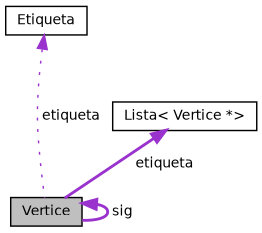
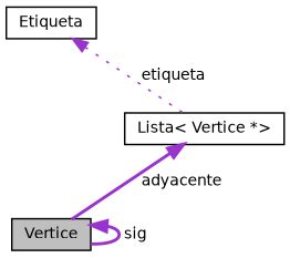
  digraph {
    node [color=black fillcolor=white fontname=Helvetica fontsize=10 shape=record style=filled]
    edge [color=darkorchid3 dir=back fontname=Helvetica fontsize=10 labelfontname=Helvetica labelfontsize=10 style=bold]
    n1 [fillcolor=grey75 fontcolor=black height=0.2 label=Vertice width=0.4]
    n2 [height=0.2 label=Etiqueta width=0.4]
    n3 [height=0.2 label="Lista\< Vertice *\>" width=0.4]
    n1 -> n1 [label=" sig"]
-   n2 -> n1 [label=" etiqueta" style=dotted]
-   n3 -> n1 [label=" etiqueta"]
+   n2 -> n3 [label=" etiqueta" style=dotted]
+   n3 -> n1 [label=" adyacente"]
  }
